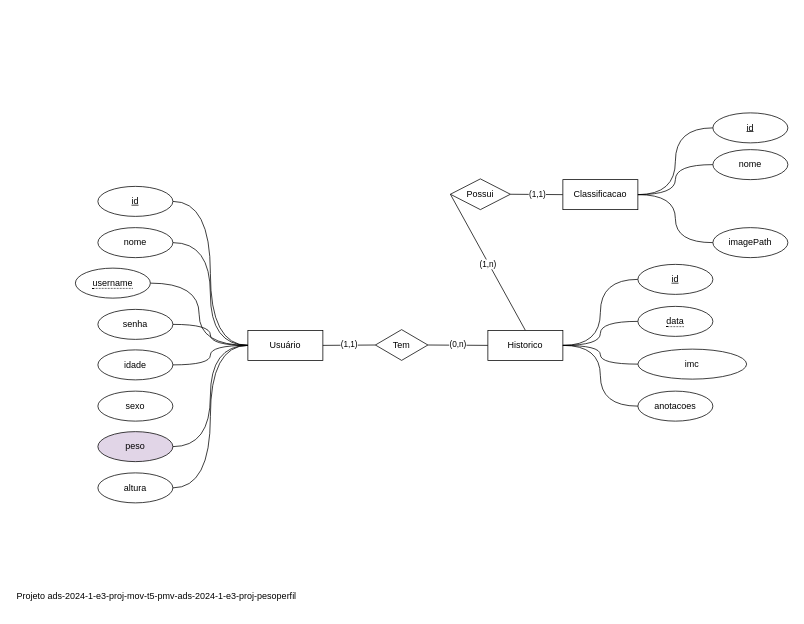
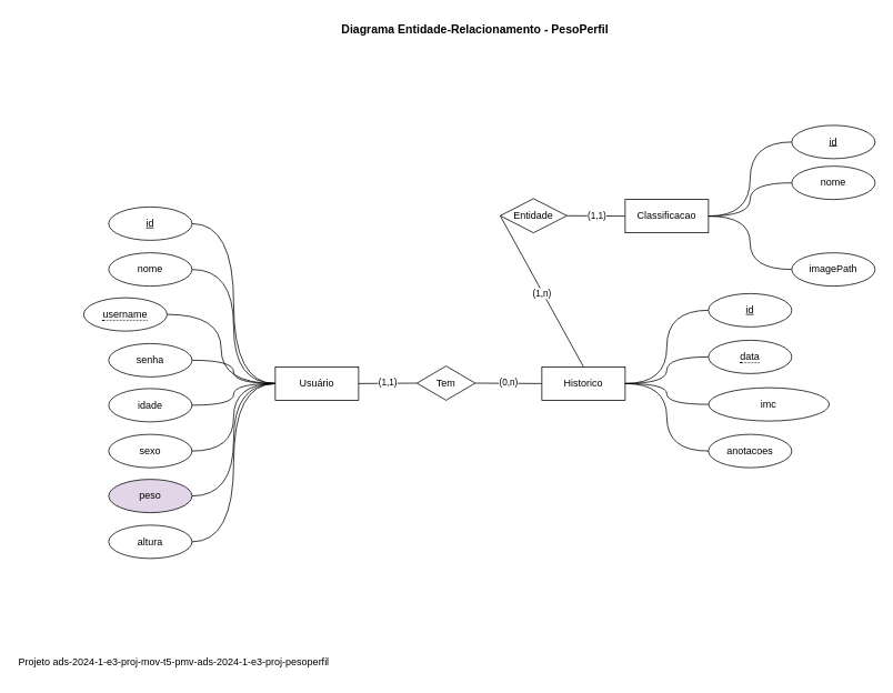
  <mxCell id="0" />
  <mxCell id="1" parent="0" />
+ <mxCell id="2" value="Diagrama Entidade-Relacionamento - PesoPerfil" style="text;html=1;strokeColor=none;fillColor=none;align=center;verticalAlign=middle;whiteSpace=wrap;rounded=0;fontSize=14;fontStyle=1" parent="1" vertex="1"><mxGeometry x="190" y="20" width="760" height="30" as="geometry" /></mxCell>
  <mxCell id="3" style="edgeStyle=orthogonalEdgeStyle;rounded=0;orthogonalLoop=1;jettySize=auto;html=1;curved=1;endArrow=none;endFill=0;entryX=1;entryY=0.5;entryDx=0;entryDy=0;" edge="1" parent="1" source="7" target="41"><mxGeometry relative="1" as="geometry"><mxPoint x="340" y="490" as="targetPoint" /></mxGeometry></mxCell>
+ <mxCell id="4" style="edgeStyle=orthogonalEdgeStyle;rounded=0;orthogonalLoop=1;jettySize=auto;html=1;entryX=1;entryY=0.5;entryDx=0;entryDy=0;curved=1;endArrow=none;endFill=0;" edge="1" parent="1" source="7" target="42"><mxGeometry relative="1" as="geometry" /></mxCell>
  <mxCell id="5" style="edgeStyle=orthogonalEdgeStyle;rounded=0;orthogonalLoop=1;jettySize=auto;html=1;entryX=1;entryY=0.5;entryDx=0;entryDy=0;curved=1;endArrow=none;endFill=0;" edge="1" parent="1" source="7" target="43"><mxGeometry relative="1" as="geometry" /></mxCell>
  <mxCell id="6" style="edgeStyle=orthogonalEdgeStyle;rounded=0;orthogonalLoop=1;jettySize=auto;html=1;entryX=1;entryY=0.5;entryDx=0;entryDy=0;curved=1;endArrow=none;endFill=0;" edge="1" parent="1" source="7" target="44"><mxGeometry relative="1" as="geometry" /></mxCell>
  <mxCell id="7" value="Usuário" style="whiteSpace=wrap;html=1;align=center;" parent="1" vertex="1"><mxGeometry x="330" y="440" width="100" height="40" as="geometry" /></mxCell>
  <mxCell id="8" value="Tem" style="shape=rhombus;perimeter=rhombusPerimeter;whiteSpace=wrap;html=1;align=center;" parent="1" vertex="1"><mxGeometry x="500" y="439" width="70" height="41" as="geometry" /></mxCell>
  <mxCell id="9" value="" style="endArrow=none;html=1;rounded=0;entryX=0;entryY=0.5;entryDx=0;entryDy=0;exitX=1;exitY=0.5;exitDx=0;exitDy=0;" parent="1" source="7" target="8" edge="1"><mxGeometry relative="1" as="geometry"><mxPoint x="854.04" y="307.01" as="sourcePoint" /><mxPoint x="974.04" y="306.51" as="targetPoint" /></mxGeometry></mxCell>
  <mxCell id="10" value="(1,1)" style="edgeLabel;html=1;align=center;verticalAlign=middle;resizable=0;points=[];" parent="9" vertex="1" connectable="0"><mxGeometry x="-0.013" y="1" relative="1" as="geometry"><mxPoint as="offset" /></mxGeometry></mxCell>
  <mxCell id="11" value="" style="endArrow=none;html=1;rounded=0;exitX=1;exitY=0.5;exitDx=0;exitDy=0;entryX=0;entryY=0.5;entryDx=0;entryDy=0;" parent="1" source="8" target="32" edge="1"><mxGeometry relative="1" as="geometry"><mxPoint x="1224.04" y="283.01" as="sourcePoint" /><mxPoint x="1264.04" y="283.01" as="targetPoint" /></mxGeometry></mxCell>
  <mxCell id="12" value="(0,n)" style="edgeLabel;html=1;align=center;verticalAlign=middle;resizable=0;points=[];" parent="11" vertex="1" connectable="0"><mxGeometry x="-0.013" y="1" relative="1" as="geometry"><mxPoint as="offset" /></mxGeometry></mxCell>
- <mxCell id="13" value="Possui" style="shape=rhombus;perimeter=rhombusPerimeter;whiteSpace=wrap;html=1;align=center;" parent="1" vertex="1"><mxGeometry x="600" y="238.01" width="80" height="41" as="geometry" /></mxCell>
+ <mxCell id="13" value="Entidade" style="shape=rhombus;perimeter=rhombusPerimeter;whiteSpace=wrap;html=1;align=center;" parent="1" vertex="1"><mxGeometry x="600" y="238.01" width="80" height="41" as="geometry" /></mxCell>
  <mxCell id="14" value="" style="endArrow=none;html=1;rounded=0;entryX=0;entryY=0.5;entryDx=0;entryDy=0;exitX=0.5;exitY=0;exitDx=0;exitDy=0;" parent="1" source="32" target="13" edge="1"><mxGeometry relative="1" as="geometry"><mxPoint x="259.04" y="658.01" as="sourcePoint" /><mxPoint x="394.04" y="657.51" as="targetPoint" /></mxGeometry></mxCell>
  <mxCell id="15" value="(1,n)" style="edgeLabel;html=1;align=center;verticalAlign=middle;resizable=0;points=[];" parent="14" vertex="1" connectable="0"><mxGeometry x="-0.013" y="1" relative="1" as="geometry"><mxPoint as="offset" /></mxGeometry></mxCell>
  <mxCell id="16" value="" style="endArrow=none;html=1;rounded=0;exitX=1;exitY=0.5;exitDx=0;exitDy=0;entryX=0;entryY=0.5;entryDx=0;entryDy=0;" parent="1" source="13" target="19" edge="1"><mxGeometry relative="1" as="geometry"><mxPoint x="514.04" y="658.01" as="sourcePoint" /><mxPoint x="574.04" y="658.01" as="targetPoint" /></mxGeometry></mxCell>
  <mxCell id="17" value="(1,1)" style="edgeLabel;html=1;align=center;verticalAlign=middle;resizable=0;points=[];" parent="16" vertex="1" connectable="0"><mxGeometry x="-0.013" y="1" relative="1" as="geometry"><mxPoint as="offset" /></mxGeometry></mxCell>
  <mxCell id="18" style="edgeStyle=orthogonalEdgeStyle;rounded=0;orthogonalLoop=1;jettySize=auto;html=1;entryX=0;entryY=0.5;entryDx=0;entryDy=0;endArrow=none;endFill=0;curved=1;" edge="1" parent="1" source="19" target="45"><mxGeometry relative="1" as="geometry" /></mxCell>
  <mxCell id="19" value="Classificacao" style="whiteSpace=wrap;html=1;align=center;" parent="1" vertex="1"><mxGeometry x="750" y="239.01" width="100" height="40" as="geometry" /></mxCell>
  <mxCell id="20" style="edgeStyle=orthogonalEdgeStyle;rounded=0;orthogonalLoop=1;jettySize=auto;html=1;endArrow=none;endFill=0;curved=1;entryX=1;entryY=0.5;entryDx=0;entryDy=0;" parent="1" source="21" target="19" edge="1"><mxGeometry relative="1" as="geometry"><mxPoint x="1066.04" y="162.01" as="targetPoint" /></mxGeometry></mxCell>
  <mxCell id="21" value="nome" style="ellipse;whiteSpace=wrap;html=1;align=center;" parent="1" vertex="1"><mxGeometry x="950" y="199.01" width="100" height="40" as="geometry" /></mxCell>
  <mxCell id="22" style="edgeStyle=orthogonalEdgeStyle;rounded=0;orthogonalLoop=1;jettySize=auto;html=1;entryX=1;entryY=0.5;entryDx=0;entryDy=0;endArrow=none;endFill=0;curved=1;" parent="1" source="23" target="19" edge="1"><mxGeometry relative="1" as="geometry" /></mxCell>
  <mxCell id="23" value="&lt;u&gt;id&lt;/u&gt;" style="ellipse;whiteSpace=wrap;html=1;align=center;" parent="1" vertex="1"><mxGeometry x="950" y="150" width="100" height="40" as="geometry" /></mxCell>
  <mxCell id="24" style="edgeStyle=orthogonalEdgeStyle;rounded=0;orthogonalLoop=1;jettySize=auto;html=1;entryX=0;entryY=0.5;entryDx=0;entryDy=0;endArrow=none;endFill=0;curved=1;" parent="1" source="25" target="7" edge="1"><mxGeometry relative="1" as="geometry" /></mxCell>
  <mxCell id="25" value="nome" style="ellipse;whiteSpace=wrap;html=1;align=center;" parent="1" vertex="1"><mxGeometry x="130" y="303" width="100" height="40" as="geometry" /></mxCell>
  <mxCell id="26" style="edgeStyle=orthogonalEdgeStyle;rounded=0;orthogonalLoop=1;jettySize=auto;html=1;entryX=0;entryY=0.5;entryDx=0;entryDy=0;endArrow=none;endFill=0;curved=1;" parent="1" source="27" target="7" edge="1"><mxGeometry relative="1" as="geometry" /></mxCell>
  <mxCell id="27" value="&lt;u&gt;id&lt;/u&gt;" style="ellipse;whiteSpace=wrap;html=1;align=center;" parent="1" vertex="1"><mxGeometry x="130" y="248.01" width="100" height="40" as="geometry" /></mxCell>
  <mxCell id="28" style="edgeStyle=orthogonalEdgeStyle;rounded=0;orthogonalLoop=1;jettySize=auto;html=1;entryX=0;entryY=0.5;entryDx=0;entryDy=0;endArrow=none;endFill=0;curved=1;" parent="1" source="31" target="7" edge="1"><mxGeometry relative="1" as="geometry"><mxPoint x="250" y="260" as="sourcePoint" /></mxGeometry></mxCell>
  <mxCell id="29" style="edgeStyle=orthogonalEdgeStyle;rounded=0;orthogonalLoop=1;jettySize=auto;html=1;endArrow=none;endFill=0;curved=1;entryX=0;entryY=0.5;entryDx=0;entryDy=0;" parent="1" source="30" target="7" edge="1"><mxGeometry relative="1" as="geometry" /></mxCell>
  <mxCell id="30" value="senha" style="ellipse;whiteSpace=wrap;html=1;align=center;" parent="1" vertex="1"><mxGeometry x="130" y="412" width="100" height="40" as="geometry" /></mxCell>
  <mxCell id="31" value="&lt;span style=&quot;border-bottom: 1px dotted&quot;&gt;username&lt;/span&gt;" style="ellipse;whiteSpace=wrap;html=1;align=center;" parent="1" vertex="1"><mxGeometry x="100" y="357" width="100" height="40" as="geometry" /></mxCell>
  <mxCell id="32" value="Historico" style="whiteSpace=wrap;html=1;align=center;" parent="1" vertex="1"><mxGeometry x="650" y="440" width="100" height="40" as="geometry" /></mxCell>
  <mxCell id="33" style="edgeStyle=orthogonalEdgeStyle;rounded=0;orthogonalLoop=1;jettySize=auto;html=1;entryX=1;entryY=0.5;entryDx=0;entryDy=0;endArrow=none;endFill=0;curved=1;" parent="1" source="34" target="32" edge="1"><mxGeometry relative="1" as="geometry"><mxPoint x="734.29" y="280" as="targetPoint" /></mxGeometry></mxCell>
  <mxCell id="34" value="imc" style="ellipse;whiteSpace=wrap;html=1;align=center;" parent="1" vertex="1"><mxGeometry x="850" y="465" width="145" height="40" as="geometry" /></mxCell>
  <mxCell id="35" style="edgeStyle=orthogonalEdgeStyle;rounded=0;orthogonalLoop=1;jettySize=auto;html=1;entryX=1;entryY=0.5;entryDx=0;entryDy=0;endArrow=none;endFill=0;curved=1;" parent="1" source="36" target="32" edge="1"><mxGeometry relative="1" as="geometry"><mxPoint x="734.29" y="280" as="targetPoint" /></mxGeometry></mxCell>
  <mxCell id="36" value="&lt;u&gt;id&lt;/u&gt;" style="ellipse;whiteSpace=wrap;html=1;align=center;" parent="1" vertex="1"><mxGeometry x="850" y="352" width="100" height="40" as="geometry" /></mxCell>
  <mxCell id="37" style="edgeStyle=orthogonalEdgeStyle;rounded=0;orthogonalLoop=1;jettySize=auto;html=1;entryX=1;entryY=0.5;entryDx=0;entryDy=0;endArrow=none;endFill=0;curved=1;exitX=0;exitY=0.5;exitDx=0;exitDy=0;" parent="1" source="38" target="32" edge="1"><mxGeometry relative="1" as="geometry"><mxPoint x="794.29" y="210" as="sourcePoint" /><mxPoint x="734.29" y="280" as="targetPoint" /></mxGeometry></mxCell>
  <mxCell id="38" value="&lt;span style=&quot;border-bottom: 1px dotted&quot;&gt;data&lt;/span&gt;" style="ellipse;whiteSpace=wrap;html=1;align=center;" parent="1" vertex="1"><mxGeometry x="850" y="408" width="100" height="40" as="geometry" /></mxCell>
  <mxCell id="39" value="anotacoes" style="ellipse;whiteSpace=wrap;html=1;align=center;" parent="1" vertex="1"><mxGeometry x="850" y="521" width="100" height="40" as="geometry" /></mxCell>
  <mxCell id="40" style="edgeStyle=orthogonalEdgeStyle;rounded=0;orthogonalLoop=1;jettySize=auto;html=1;endArrow=none;endFill=0;curved=1;exitX=0;exitY=0.5;exitDx=0;exitDy=0;entryX=1;entryY=0.5;entryDx=0;entryDy=0;" parent="1" source="39" edge="1" target="32"><mxGeometry relative="1" as="geometry"><mxPoint x="734.29" y="280" as="targetPoint" /><mxPoint x="794.29" y="210" as="sourcePoint" /></mxGeometry></mxCell>
  <mxCell id="41" value="idade" style="ellipse;whiteSpace=wrap;html=1;align=center;" vertex="1" parent="1"><mxGeometry x="130" y="466" width="100" height="40" as="geometry" /></mxCell>
  <mxCell id="42" value="sexo" style="ellipse;whiteSpace=wrap;html=1;align=center;" vertex="1" parent="1"><mxGeometry x="130" y="521" width="100" height="40" as="geometry" /></mxCell>
  <mxCell id="43" value="peso" style="ellipse;whiteSpace=wrap;html=1;align=center;fillColor=#e1d5e7;" vertex="1" parent="1"><mxGeometry x="130" y="575" width="100" height="40" as="geometry" /></mxCell>
  <mxCell id="44" value="altura" style="ellipse;whiteSpace=wrap;html=1;align=center;" vertex="1" parent="1"><mxGeometry x="130" y="630" width="100" height="40" as="geometry" /></mxCell>
  <mxCell id="45" value="imagePath" style="ellipse;whiteSpace=wrap;html=1;align=center;" vertex="1" parent="1"><mxGeometry x="950" y="303" width="100" height="40" as="geometry" /></mxCell>
  <mxCell id="46" value="Projeto ads-2024-1-e3-proj-mov-t5-pmv-ads-2024-1-e3-proj-pesoperfil" style="text;html=1;strokeColor=none;fillColor=none;align=left;verticalAlign=middle;whiteSpace=wrap;rounded=0;" vertex="1" parent="1"><mxGeometry x="20" y="780" width="760" height="30" as="geometry" /></mxCell>
